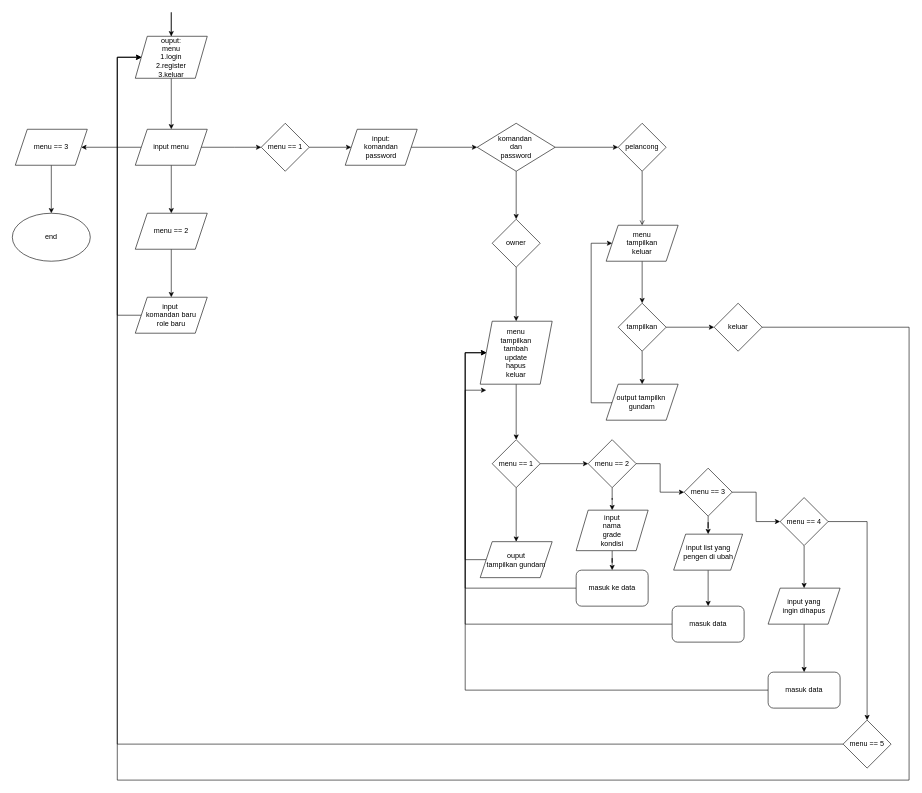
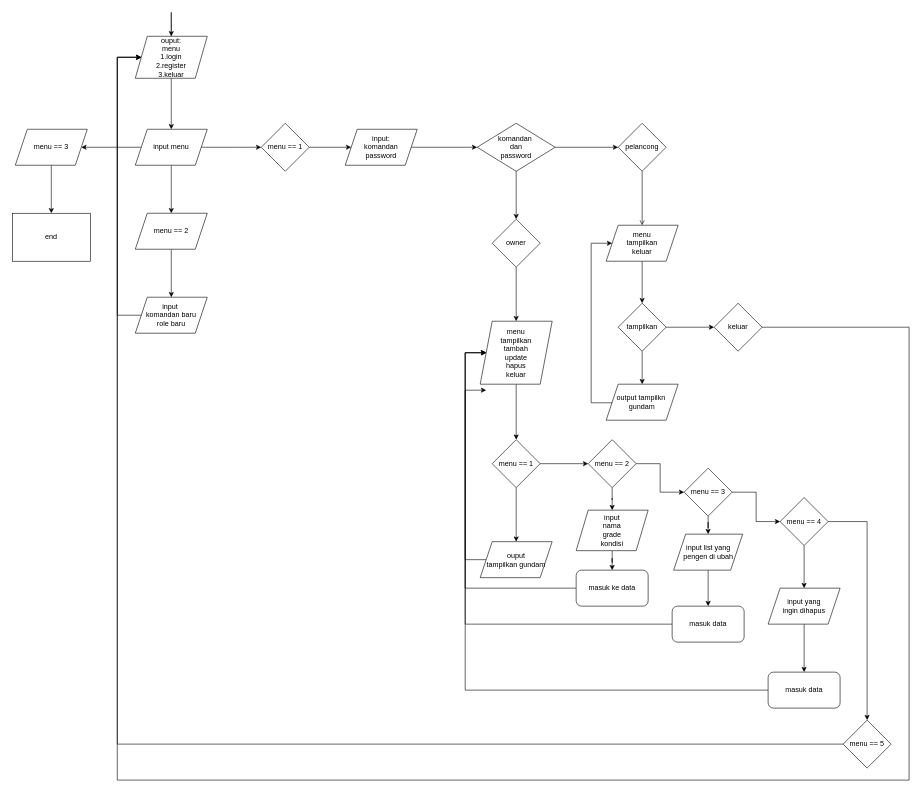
  <mxCell id="0" />
  <mxCell id="1" parent="0" />
  <mxCell id="2" value="" style="endArrow=classic;html=1;rounded=0;" edge="1" parent="1"><mxGeometry width="50" height="50" relative="1" as="geometry"><mxPoint x="285" y="60" as="sourcePoint" /><mxPoint x="285" y="60" as="targetPoint" /><Array as="points"><mxPoint x="285" y="20" /></Array></mxGeometry></mxCell>
  <mxCell id="3" value="" style="edgeStyle=orthogonalEdgeStyle;rounded=0;orthogonalLoop=1;jettySize=auto;html=1;" edge="1" parent="1" source="4" target="8"><mxGeometry relative="1" as="geometry" /></mxCell>
  <mxCell id="4" value="ouput:&lt;div&gt;menu&lt;/div&gt;&lt;div&gt;1.login&lt;/div&gt;&lt;div&gt;2.register&lt;/div&gt;&lt;div&gt;3.keluar&lt;/div&gt;" style="shape=parallelogram;perimeter=parallelogramPerimeter;whiteSpace=wrap;html=1;fixedSize=1;" vertex="1" parent="1"><mxGeometry x="225" y="60" width="120" height="70" as="geometry" /></mxCell>
  <mxCell id="5" value="" style="edgeStyle=orthogonalEdgeStyle;rounded=0;orthogonalLoop=1;jettySize=auto;html=1;" edge="1" parent="1" source="8" target="10"><mxGeometry relative="1" as="geometry" /></mxCell>
  <mxCell id="6" value="" style="edgeStyle=orthogonalEdgeStyle;rounded=0;orthogonalLoop=1;jettySize=auto;html=1;" edge="1" parent="1" source="8"><mxGeometry relative="1" as="geometry"><mxPoint x="435" y="245" as="targetPoint" /></mxGeometry></mxCell>
  <mxCell id="7" value="" style="edgeStyle=orthogonalEdgeStyle;rounded=0;orthogonalLoop=1;jettySize=auto;html=1;" edge="1" parent="1" source="8" target="64"><mxGeometry relative="1" as="geometry" /></mxCell>
  <mxCell id="8" value="input menu" style="shape=parallelogram;perimeter=parallelogramPerimeter;whiteSpace=wrap;html=1;fixedSize=1;" vertex="1" parent="1"><mxGeometry x="225" y="215" width="120" height="60" as="geometry" /></mxCell>
  <mxCell id="9" value="" style="edgeStyle=orthogonalEdgeStyle;rounded=0;orthogonalLoop=1;jettySize=auto;html=1;" edge="1" parent="1" source="10" target="51"><mxGeometry relative="1" as="geometry" /></mxCell>
  <mxCell id="10" value="menu == 2" style="shape=parallelogram;perimeter=parallelogramPerimeter;whiteSpace=wrap;html=1;fixedSize=1;" vertex="1" parent="1"><mxGeometry x="225" y="355" width="120" height="60" as="geometry" /></mxCell>
  <mxCell id="11" value="" style="edgeStyle=orthogonalEdgeStyle;rounded=0;orthogonalLoop=1;jettySize=auto;html=1;" edge="1" parent="1" source="12" target="14"><mxGeometry relative="1" as="geometry" /></mxCell>
  <mxCell id="12" value="menu == 1" style="rhombus;whiteSpace=wrap;html=1;" vertex="1" parent="1"><mxGeometry x="435" y="205" width="80" height="80" as="geometry" /></mxCell>
  <mxCell id="13" value="" style="edgeStyle=orthogonalEdgeStyle;rounded=0;orthogonalLoop=1;jettySize=auto;html=1;" edge="1" parent="1" source="14" target="17"><mxGeometry relative="1" as="geometry" /></mxCell>
  <mxCell id="14" value="input:&lt;div&gt;komandan&lt;/div&gt;&lt;div&gt;password&lt;/div&gt;" style="shape=parallelogram;perimeter=parallelogramPerimeter;whiteSpace=wrap;html=1;fixedSize=1;" vertex="1" parent="1"><mxGeometry x="575" y="215" width="120" height="60" as="geometry" /></mxCell>
  <mxCell id="15" value="" style="edgeStyle=orthogonalEdgeStyle;rounded=0;orthogonalLoop=1;jettySize=auto;html=1;" edge="1" parent="1" source="17" target="19"><mxGeometry relative="1" as="geometry" /></mxCell>
  <mxCell id="16" value="" style="edgeStyle=orthogonalEdgeStyle;rounded=0;orthogonalLoop=1;jettySize=auto;html=1;" edge="1" parent="1" source="17" target="53"><mxGeometry relative="1" as="geometry" /></mxCell>
  <mxCell id="17" value="komandan&amp;nbsp;&lt;div&gt;dan&lt;/div&gt;&lt;div&gt;password&lt;/div&gt;" style="rhombus;whiteSpace=wrap;html=1;" vertex="1" parent="1"><mxGeometry x="795" y="205" width="130" height="80" as="geometry" /></mxCell>
  <mxCell id="18" value="" style="edgeStyle=orthogonalEdgeStyle;rounded=0;orthogonalLoop=1;jettySize=auto;html=1;" edge="1" parent="1" source="19" target="21"><mxGeometry relative="1" as="geometry" /></mxCell>
  <mxCell id="19" value="owner" style="rhombus;whiteSpace=wrap;html=1;" vertex="1" parent="1"><mxGeometry x="820" y="365" width="80" height="80" as="geometry" /></mxCell>
  <mxCell id="20" value="" style="edgeStyle=orthogonalEdgeStyle;rounded=0;orthogonalLoop=1;jettySize=auto;html=1;" edge="1" parent="1" source="21" target="24"><mxGeometry relative="1" as="geometry" /></mxCell>
  <mxCell id="21" value="menu&lt;div&gt;tampilkan&lt;/div&gt;&lt;div&gt;tambah&lt;/div&gt;&lt;div&gt;update&lt;/div&gt;&lt;div&gt;hapus&lt;/div&gt;&lt;div&gt;keluar&lt;/div&gt;" style="shape=parallelogram;perimeter=parallelogramPerimeter;whiteSpace=wrap;html=1;fixedSize=1;" vertex="1" parent="1"><mxGeometry x="800" y="535" width="120" height="105" as="geometry" /></mxCell>
  <mxCell id="22" value="" style="edgeStyle=orthogonalEdgeStyle;rounded=0;orthogonalLoop=1;jettySize=auto;html=1;" edge="1" parent="1" source="24" target="26"><mxGeometry relative="1" as="geometry" /></mxCell>
  <mxCell id="23" value="" style="edgeStyle=orthogonalEdgeStyle;rounded=0;orthogonalLoop=1;jettySize=auto;html=1;" edge="1" parent="1" source="24" target="29"><mxGeometry relative="1" as="geometry" /></mxCell>
  <mxCell id="24" value="menu == 1" style="rhombus;whiteSpace=wrap;html=1;" vertex="1" parent="1"><mxGeometry x="820" y="732.5" width="80" height="80" as="geometry" /></mxCell>
  <mxCell id="25" style="edgeStyle=orthogonalEdgeStyle;rounded=0;orthogonalLoop=1;jettySize=auto;html=1;exitX=0;exitY=0.5;exitDx=0;exitDy=0;entryX=0;entryY=0.5;entryDx=0;entryDy=0;" edge="1" parent="1" source="26" target="21"><mxGeometry relative="1" as="geometry"><Array as="points"><mxPoint x="775" y="933" /><mxPoint x="775" y="588" /></Array></mxGeometry></mxCell>
  <mxCell id="26" value="ouput&lt;div&gt;tampilkan gundam&lt;/div&gt;" style="shape=parallelogram;perimeter=parallelogramPerimeter;whiteSpace=wrap;html=1;fixedSize=1;" vertex="1" parent="1"><mxGeometry x="800" y="902.5" width="120" height="60" as="geometry" /></mxCell>
  <mxCell id="27" value="" style="edgeStyle=orthogonalEdgeStyle;rounded=0;orthogonalLoop=1;jettySize=auto;html=1;" edge="1" parent="1" source="29" target="31"><mxGeometry relative="1" as="geometry" /></mxCell>
  <mxCell id="28" value="" style="edgeStyle=orthogonalEdgeStyle;rounded=0;orthogonalLoop=1;jettySize=auto;html=1;" edge="1" parent="1" source="29" target="36"><mxGeometry relative="1" as="geometry" /></mxCell>
  <mxCell id="29" value="menu == 2" style="rhombus;whiteSpace=wrap;html=1;" vertex="1" parent="1"><mxGeometry x="980" y="732.5" width="80" height="80" as="geometry" /></mxCell>
  <mxCell id="30" value="" style="edgeStyle=orthogonalEdgeStyle;rounded=0;orthogonalLoop=1;jettySize=auto;html=1;" edge="1" parent="1" source="31" target="33"><mxGeometry relative="1" as="geometry" /></mxCell>
  <mxCell id="31" value="input&lt;div&gt;nama&lt;/div&gt;&lt;div&gt;grade&lt;/div&gt;&lt;div&gt;kondisi&lt;/div&gt;" style="shape=parallelogram;perimeter=parallelogramPerimeter;whiteSpace=wrap;html=1;fixedSize=1;" vertex="1" parent="1"><mxGeometry x="960" y="850" width="120" height="67.5" as="geometry" /></mxCell>
  <mxCell id="32" style="edgeStyle=orthogonalEdgeStyle;rounded=0;orthogonalLoop=1;jettySize=auto;html=1;exitX=0;exitY=0.5;exitDx=0;exitDy=0;entryX=0;entryY=0.5;entryDx=0;entryDy=0;" edge="1" parent="1" source="33" target="21"><mxGeometry relative="1" as="geometry"><Array as="points"><mxPoint x="775" y="980" /><mxPoint x="775" y="588" /></Array></mxGeometry></mxCell>
  <mxCell id="33" value="masuk ke data" style="rounded=1;whiteSpace=wrap;html=1;" vertex="1" parent="1"><mxGeometry x="960" y="950" width="120" height="60" as="geometry" /></mxCell>
  <mxCell id="34" value="" style="edgeStyle=orthogonalEdgeStyle;rounded=0;orthogonalLoop=1;jettySize=auto;html=1;" edge="1" parent="1" source="36" target="38"><mxGeometry relative="1" as="geometry" /></mxCell>
  <mxCell id="35" value="" style="edgeStyle=orthogonalEdgeStyle;rounded=0;orthogonalLoop=1;jettySize=auto;html=1;" edge="1" parent="1" source="36" target="43"><mxGeometry relative="1" as="geometry" /></mxCell>
  <mxCell id="36" value="menu == 3" style="rhombus;whiteSpace=wrap;html=1;" vertex="1" parent="1"><mxGeometry x="1140" y="780" width="80" height="80" as="geometry" /></mxCell>
  <mxCell id="37" value="" style="edgeStyle=orthogonalEdgeStyle;rounded=0;orthogonalLoop=1;jettySize=auto;html=1;" edge="1" parent="1" source="38" target="40"><mxGeometry relative="1" as="geometry" /></mxCell>
  <mxCell id="38" value="input list yang pengen di ubah" style="shape=parallelogram;perimeter=parallelogramPerimeter;whiteSpace=wrap;html=1;fixedSize=1;" vertex="1" parent="1"><mxGeometry x="1122.5" y="890" width="115" height="60" as="geometry" /></mxCell>
  <mxCell id="39" style="edgeStyle=orthogonalEdgeStyle;rounded=0;orthogonalLoop=1;jettySize=auto;html=1;entryX=0;entryY=0.5;entryDx=0;entryDy=0;exitX=0;exitY=0.5;exitDx=0;exitDy=0;" edge="1" parent="1" source="40"><mxGeometry relative="1" as="geometry"><mxPoint x="1115" y="1110" as="sourcePoint" /><mxPoint x="810" y="650" as="targetPoint" /><Array as="points"><mxPoint x="775" y="1040" /><mxPoint x="775" y="650" /></Array></mxGeometry></mxCell>
  <mxCell id="40" value="masuk data" style="rounded=1;whiteSpace=wrap;html=1;" vertex="1" parent="1"><mxGeometry x="1120" y="1010" width="120" height="60" as="geometry" /></mxCell>
  <mxCell id="41" value="" style="edgeStyle=orthogonalEdgeStyle;rounded=0;orthogonalLoop=1;jettySize=auto;html=1;" edge="1" parent="1" source="43" target="45"><mxGeometry relative="1" as="geometry" /></mxCell>
  <mxCell id="42" value="" style="edgeStyle=orthogonalEdgeStyle;rounded=0;orthogonalLoop=1;jettySize=auto;html=1;" edge="1" parent="1" source="43" target="49"><mxGeometry relative="1" as="geometry" /></mxCell>
  <mxCell id="43" value="menu == 4" style="rhombus;whiteSpace=wrap;html=1;" vertex="1" parent="1"><mxGeometry x="1300" y="829" width="80" height="80" as="geometry" /></mxCell>
  <mxCell id="44" value="" style="edgeStyle=orthogonalEdgeStyle;rounded=0;orthogonalLoop=1;jettySize=auto;html=1;" edge="1" parent="1" source="45" target="47"><mxGeometry relative="1" as="geometry" /></mxCell>
  <mxCell id="45" value="input yang&lt;div&gt;ingin dihapus&lt;/div&gt;" style="shape=parallelogram;perimeter=parallelogramPerimeter;whiteSpace=wrap;html=1;fixedSize=1;" vertex="1" parent="1"><mxGeometry x="1280" y="980" width="120" height="60" as="geometry" /></mxCell>
  <mxCell id="46" style="edgeStyle=orthogonalEdgeStyle;rounded=0;orthogonalLoop=1;jettySize=auto;html=1;exitX=0;exitY=0.5;exitDx=0;exitDy=0;entryX=0;entryY=0.5;entryDx=0;entryDy=0;" edge="1" parent="1" source="47" target="21"><mxGeometry relative="1" as="geometry"><Array as="points"><mxPoint x="775" y="1150" /><mxPoint x="775" y="588" /></Array></mxGeometry></mxCell>
  <mxCell id="47" value="masuk data" style="rounded=1;whiteSpace=wrap;html=1;" vertex="1" parent="1"><mxGeometry x="1280" y="1120" width="120" height="60" as="geometry" /></mxCell>
  <mxCell id="48" value="" style="edgeStyle=orthogonalEdgeStyle;rounded=0;orthogonalLoop=1;jettySize=auto;html=1;entryX=0;entryY=0.5;entryDx=0;entryDy=0;" edge="1" parent="1" source="49" target="4"><mxGeometry relative="1" as="geometry"><mxPoint x="1500" y="999" as="targetPoint" /><Array as="points"><mxPoint x="195" y="1240" /><mxPoint x="195" y="95" /></Array></mxGeometry></mxCell>
  <mxCell id="49" value="menu == 5" style="rhombus;whiteSpace=wrap;html=1;" vertex="1" parent="1"><mxGeometry x="1405" y="1200" width="80" height="80" as="geometry" /></mxCell>
  <mxCell id="50" style="edgeStyle=orthogonalEdgeStyle;rounded=0;orthogonalLoop=1;jettySize=auto;html=1;exitX=0;exitY=0.5;exitDx=0;exitDy=0;entryX=0;entryY=0.5;entryDx=0;entryDy=0;" edge="1" parent="1" source="51" target="4"><mxGeometry relative="1" as="geometry"><Array as="points"><mxPoint x="195" y="525" /><mxPoint x="195" y="95" /></Array></mxGeometry></mxCell>
  <mxCell id="51" value="input&amp;nbsp;&lt;div&gt;komandan baru&lt;/div&gt;&lt;div&gt;role baru&lt;/div&gt;" style="shape=parallelogram;perimeter=parallelogramPerimeter;whiteSpace=wrap;html=1;fixedSize=1;" vertex="1" parent="1"><mxGeometry x="225" y="495" width="120" height="60" as="geometry" /></mxCell>
  <mxCell id="52" value="" style="edgeStyle=orthogonalEdgeStyle;rounded=0;orthogonalLoop=1;jettySize=auto;html=1;endArrow=open;" edge="1" parent="1" source="53" target="55"><mxGeometry relative="1" as="geometry" /></mxCell>
  <mxCell id="53" value="pelancong" style="rhombus;whiteSpace=wrap;html=1;" vertex="1" parent="1"><mxGeometry x="1030" y="205" width="80" height="80" as="geometry" /></mxCell>
  <mxCell id="54" value="" style="edgeStyle=orthogonalEdgeStyle;rounded=0;orthogonalLoop=1;jettySize=auto;html=1;" edge="1" parent="1" source="55" target="58"><mxGeometry relative="1" as="geometry" /></mxCell>
  <mxCell id="55" value="menu&lt;div&gt;tampilkan&lt;/div&gt;&lt;div&gt;keluar&lt;/div&gt;" style="shape=parallelogram;perimeter=parallelogramPerimeter;whiteSpace=wrap;html=1;fixedSize=1;" vertex="1" parent="1"><mxGeometry x="1010" y="375" width="120" height="60" as="geometry" /></mxCell>
  <mxCell id="56" value="" style="edgeStyle=orthogonalEdgeStyle;rounded=0;orthogonalLoop=1;jettySize=auto;html=1;" edge="1" parent="1" source="58" target="60"><mxGeometry relative="1" as="geometry" /></mxCell>
  <mxCell id="57" value="" style="edgeStyle=orthogonalEdgeStyle;rounded=0;orthogonalLoop=1;jettySize=auto;html=1;" edge="1" parent="1" source="58" target="62"><mxGeometry relative="1" as="geometry" /></mxCell>
  <mxCell id="58" value="tampilkan" style="rhombus;whiteSpace=wrap;html=1;" vertex="1" parent="1"><mxGeometry x="1030" y="505" width="80" height="80" as="geometry" /></mxCell>
  <mxCell id="59" style="edgeStyle=orthogonalEdgeStyle;rounded=0;orthogonalLoop=1;jettySize=auto;html=1;exitX=0;exitY=0.5;exitDx=0;exitDy=0;entryX=0;entryY=0.5;entryDx=0;entryDy=0;" edge="1" parent="1" source="60" target="55"><mxGeometry relative="1" as="geometry"><Array as="points"><mxPoint x="985" y="671" /><mxPoint x="985" y="405" /></Array></mxGeometry></mxCell>
  <mxCell id="60" value="output tampilkn&amp;nbsp;&lt;div&gt;gundam&lt;/div&gt;" style="shape=parallelogram;perimeter=parallelogramPerimeter;whiteSpace=wrap;html=1;fixedSize=1;" vertex="1" parent="1"><mxGeometry x="1010" y="640" width="120" height="60" as="geometry" /></mxCell>
  <mxCell id="61" style="edgeStyle=orthogonalEdgeStyle;rounded=0;orthogonalLoop=1;jettySize=auto;html=1;exitX=1;exitY=0.5;exitDx=0;exitDy=0;entryX=0;entryY=0.5;entryDx=0;entryDy=0;" edge="1" parent="1" source="62" target="4"><mxGeometry relative="1" as="geometry"><mxPoint x="1535" y="1291.231" as="targetPoint" /><Array as="points"><mxPoint x="1515" y="545" /><mxPoint x="1515" y="1300" /><mxPoint x="195" y="1300" /><mxPoint x="195" y="95" /></Array></mxGeometry></mxCell>
  <mxCell id="62" value="keluar" style="rhombus;whiteSpace=wrap;html=1;" vertex="1" parent="1"><mxGeometry x="1190" y="505" width="80" height="80" as="geometry" /></mxCell>
  <mxCell id="63" value="" style="edgeStyle=orthogonalEdgeStyle;rounded=0;orthogonalLoop=1;jettySize=auto;html=1;" edge="1" parent="1" source="64" target="65"><mxGeometry relative="1" as="geometry" /></mxCell>
  <mxCell id="64" value="menu == 3" style="shape=parallelogram;perimeter=parallelogramPerimeter;whiteSpace=wrap;html=1;fixedSize=1;" vertex="1" parent="1"><mxGeometry x="25" y="215" width="120" height="60" as="geometry" /></mxCell>
- <mxCell id="65" value="end" style="ellipse;whiteSpace=wrap;html=1;" vertex="1" parent="1"><mxGeometry x="20" y="355" width="130" height="80" as="geometry" /></mxCell>
+ <mxCell id="65" value="end" style="whiteSpace=wrap;html=1;rounded=0;" vertex="1" parent="1"><mxGeometry x="20" y="355" width="130" height="80" as="geometry" /></mxCell>
